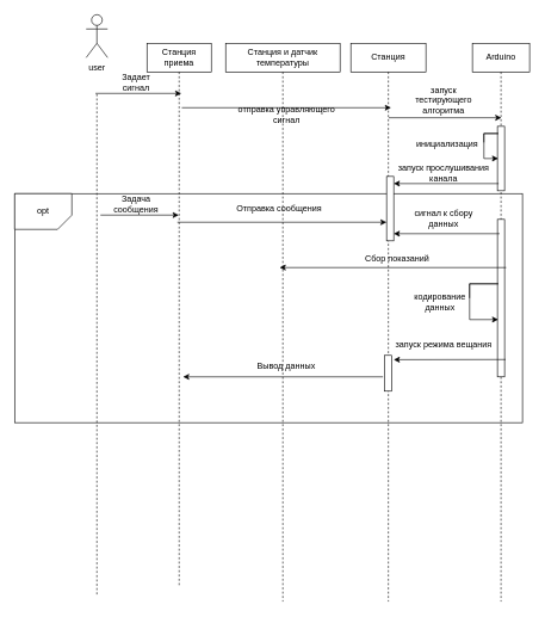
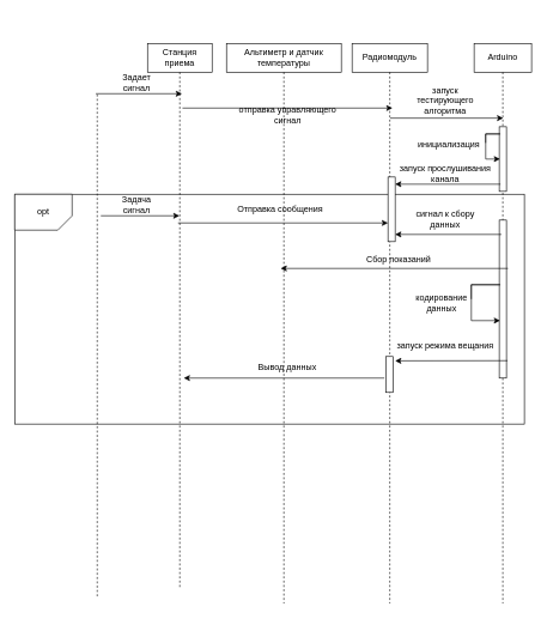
  <mxCell id="0" />
  <mxCell id="1" parent="0" />
  <mxCell id="2" value="" style="rounded=0;whiteSpace=wrap;html=1;fontSize=12;" vertex="1" parent="1"><mxGeometry x="20" y="270" width="710" height="320" as="geometry" /></mxCell>
  <mxCell id="3" value="" style="group;flipH=1;" connectable="0" vertex="1" parent="1"><mxGeometry x="205" y="60" width="535" height="780" as="geometry" /></mxCell>
  <mxCell id="4" value="Arduino" style="shape=umlLifeline;perimeter=lifelinePerimeter;whiteSpace=wrap;html=1;container=1;collapsible=0;recursiveResize=0;outlineConnect=0;" vertex="1" parent="3"><mxGeometry x="455" width="80" height="780" as="geometry" /></mxCell>
  <mxCell id="5" value="" style="rounded=0;whiteSpace=wrap;html=1;" vertex="1" parent="4"><mxGeometry x="35" y="116" width="10" height="90" as="geometry" /></mxCell>
  <mxCell id="6" value="" style="rounded=0;whiteSpace=wrap;html=1;" vertex="1" parent="4"><mxGeometry x="35" y="246" width="10" height="220" as="geometry" /></mxCell>
  <mxCell id="7" style="edgeStyle=orthogonalEdgeStyle;rounded=0;orthogonalLoop=1;jettySize=auto;html=1;exitX=1;exitY=0.25;exitDx=0;exitDy=0;" edge="1" parent="4"><mxGeometry relative="1" as="geometry"><mxPoint x="16" y="138.5" as="sourcePoint" /><mxPoint x="36.067" y="161" as="targetPoint" /><Array as="points"><mxPoint x="36.067" y="126" /><mxPoint x="16.067" y="126" /><mxPoint x="16.067" y="161" /><mxPoint x="36.067" y="161" /></Array></mxGeometry></mxCell>
  <mxCell id="8" style="edgeStyle=orthogonalEdgeStyle;rounded=0;orthogonalLoop=1;jettySize=auto;html=1;exitX=1;exitY=0.5;exitDx=0;exitDy=0;" edge="1" parent="4"><mxGeometry relative="1" as="geometry"><mxPoint x="-4" y="356" as="sourcePoint" /><mxPoint x="36.067" y="386" as="targetPoint" /><Array as="points"><mxPoint x="36.067" y="336" /><mxPoint x="-3.933" y="336" /><mxPoint x="-3.933" y="386" /><mxPoint x="36.067" y="386" /></Array></mxGeometry></mxCell>
- <mxCell id="9" value="Станция" style="shape=umlLifeline;perimeter=lifelinePerimeter;whiteSpace=wrap;html=1;container=1;collapsible=0;recursiveResize=0;outlineConnect=0;" vertex="1" parent="3"><mxGeometry x="285" width="105" height="780" as="geometry" /></mxCell>
+ <mxCell id="9" value="Радиомодуль" style="shape=umlLifeline;perimeter=lifelinePerimeter;whiteSpace=wrap;html=1;container=1;collapsible=0;recursiveResize=0;outlineConnect=0;" vertex="1" parent="3"><mxGeometry x="285" width="105" height="780" as="geometry" /></mxCell>
  <mxCell id="10" value="" style="rounded=0;whiteSpace=wrap;html=1;" vertex="1" parent="9"><mxGeometry x="47.5" y="436" width="10" height="50" as="geometry" /></mxCell>
  <mxCell id="11" value="Станция приема" style="shape=umlLifeline;perimeter=lifelinePerimeter;whiteSpace=wrap;html=1;container=1;collapsible=0;recursiveResize=0;outlineConnect=0;" vertex="1" parent="3"><mxGeometry width="90" height="760" as="geometry" /></mxCell>
  <mxCell id="12" value="инициализация" style="text;html=1;strokeColor=none;fillColor=none;align=center;verticalAlign=middle;whiteSpace=wrap;rounded=0;" vertex="1" parent="3"><mxGeometry x="370" y="126" width="100" height="30" as="geometry" /></mxCell>
- <mxCell id="13" value="Станция и датчик температуры" style="shape=umlLifeline;perimeter=lifelinePerimeter;whiteSpace=wrap;html=1;container=1;collapsible=0;recursiveResize=0;outlineConnect=0;" vertex="1" parent="3"><mxGeometry x="110" width="160" height="780" as="geometry" /></mxCell>
+ <mxCell id="13" value="Альтиметр и датчик температуры" style="shape=umlLifeline;perimeter=lifelinePerimeter;whiteSpace=wrap;html=1;container=1;collapsible=0;recursiveResize=0;outlineConnect=0;" vertex="1" parent="3"><mxGeometry x="110" width="160" height="780" as="geometry" /></mxCell>
  <mxCell id="14" value="" style="endArrow=classic;html=1;rounded=0;" edge="1" parent="13"><mxGeometry width="50" height="50" relative="1" as="geometry"><mxPoint x="-67.5" y="250.0" as="sourcePoint" /><mxPoint x="225" y="250.0" as="targetPoint" /></mxGeometry></mxCell>
  <mxCell id="15" value="Отправка сообщения" style="text;html=1;strokeColor=none;fillColor=none;align=center;verticalAlign=middle;whiteSpace=wrap;rounded=0;fontSize=12;" vertex="1" parent="13"><mxGeometry x="-20" y="216" width="190" height="30" as="geometry" /></mxCell>
  <mxCell id="16" value="запуск прослушивания канала" style="text;html=1;strokeColor=none;fillColor=none;align=center;verticalAlign=middle;whiteSpace=wrap;rounded=0;" vertex="1" parent="3"><mxGeometry x="350" y="166" width="130" height="30" as="geometry" /></mxCell>
  <mxCell id="17" value="" style="rounded=0;whiteSpace=wrap;html=1;" vertex="1" parent="3"><mxGeometry x="335" y="186" width="10" height="90" as="geometry" /></mxCell>
  <mxCell id="18" value="Сбор показаний" style="text;html=1;strokeColor=none;fillColor=none;align=center;verticalAlign=middle;whiteSpace=wrap;rounded=0;" vertex="1" parent="3"><mxGeometry x="290" y="286" width="120" height="30" as="geometry" /></mxCell>
  <mxCell id="19" value="" style="endArrow=classic;html=1;rounded=0;exitX=1.222;exitY=0.306;exitDx=0;exitDy=0;exitPerimeter=0;" edge="1" parent="3" source="6"><mxGeometry width="50" height="50" relative="1" as="geometry"><mxPoint x="490.0" y="318.144" as="sourcePoint" /><mxPoint x="185.5" y="313.32" as="targetPoint" /></mxGeometry></mxCell>
  <mxCell id="20" value="кодирование данных" style="text;html=1;strokeColor=none;fillColor=none;align=center;verticalAlign=middle;whiteSpace=wrap;rounded=0;" vertex="1" parent="3"><mxGeometry x="380" y="346" width="60" height="30" as="geometry" /></mxCell>
  <mxCell id="21" value="" style="endArrow=classic;html=1;rounded=0;exitX=1.148;exitY=0.89;exitDx=0;exitDy=0;exitPerimeter=0;" edge="1" parent="3" source="6"><mxGeometry width="50" height="50" relative="1" as="geometry"><mxPoint x="480.0" y="328.144" as="sourcePoint" /><mxPoint x="345" y="442" as="targetPoint" /></mxGeometry></mxCell>
  <mxCell id="22" value="запуск режима вещания" style="text;html=1;strokeColor=none;fillColor=none;align=center;verticalAlign=middle;whiteSpace=wrap;rounded=0;" vertex="1" parent="3"><mxGeometry x="345" y="406" width="140" height="30" as="geometry" /></mxCell>
  <mxCell id="23" value="Вывод данных" style="text;html=1;strokeColor=none;fillColor=none;align=center;verticalAlign=middle;whiteSpace=wrap;rounded=0;" vertex="1" parent="3"><mxGeometry x="130" y="436" width="130" height="30" as="geometry" /></mxCell>
  <mxCell id="24" value="" style="endArrow=classic;html=1;rounded=0;" edge="1" parent="3"><mxGeometry width="50" height="50" relative="1" as="geometry"><mxPoint x="330" y="466" as="sourcePoint" /><mxPoint x="50.5" y="466.001" as="targetPoint" /></mxGeometry></mxCell>
  <mxCell id="25" value="" style="endArrow=classic;html=1;rounded=0;" edge="1" parent="3"><mxGeometry width="50" height="50" relative="1" as="geometry"><mxPoint x="48.75" y="90" as="sourcePoint" /><mxPoint x="341.25" y="90" as="targetPoint" /></mxGeometry></mxCell>
  <mxCell id="26" value="" style="endArrow=classic;html=1;rounded=0;" edge="1" parent="3"><mxGeometry width="50" height="50" relative="1" as="geometry"><mxPoint x="338" y="104" as="sourcePoint" /><mxPoint x="495.5" y="104" as="targetPoint" /></mxGeometry></mxCell>
  <mxCell id="27" value="запуск тестирующего алгоритма" style="text;html=1;strokeColor=none;fillColor=none;align=center;verticalAlign=middle;whiteSpace=wrap;rounded=0;" vertex="1" parent="3"><mxGeometry x="355" y="65" width="120" height="30" as="geometry" /></mxCell>
  <mxCell id="28" value="сигнал к сбору данных" style="text;html=1;strokeColor=none;fillColor=none;align=center;verticalAlign=middle;whiteSpace=wrap;rounded=0;" vertex="1" parent="3"><mxGeometry x="370" y="230" width="90" height="30" as="geometry" /></mxCell>
  <mxCell id="29" value="" style="endArrow=classic;html=1;rounded=0;" edge="1" parent="3"><mxGeometry width="50" height="50" relative="1" as="geometry"><mxPoint x="491.75" y="196.001" as="sourcePoint" /><mxPoint x="345" y="196.001" as="targetPoint" /></mxGeometry></mxCell>
  <mxCell id="30" value="" style="endArrow=classic;html=1;rounded=0;exitX=1.148;exitY=0.89;exitDx=0;exitDy=0;exitPerimeter=0;" edge="1" parent="3"><mxGeometry width="50" height="50" relative="1" as="geometry"><mxPoint x="493.02" y="266.001" as="sourcePoint" /><mxPoint x="345" y="266.001" as="targetPoint" /></mxGeometry></mxCell>
  <mxCell id="31" value="отправка управляющего сигнал" style="text;html=1;strokeColor=none;fillColor=none;align=center;verticalAlign=middle;whiteSpace=wrap;rounded=0;" vertex="1" parent="3"><mxGeometry x="122.5" y="85" width="145" height="30" as="geometry" /></mxCell>
- <mxCell id="32" value="user" style="shape=umlActor;verticalLabelPosition=bottom;verticalAlign=top;html=1;outlineConnect=0;fontSize=12;" vertex="1" parent="1"><mxGeometry x="120" y="20" width="30" height="60" as="geometry" /></mxCell>
  <mxCell id="33" value="" style="endArrow=none;dashed=1;html=1;rounded=0;fontSize=12;" edge="1" parent="1"><mxGeometry width="50" height="50" relative="1" as="geometry"><mxPoint x="135" y="830" as="sourcePoint" /><mxPoint x="135" y="130" as="targetPoint" /></mxGeometry></mxCell>
  <mxCell id="34" value="" style="endArrow=classic;html=1;rounded=0;" edge="1" parent="1"><mxGeometry width="50" height="50" relative="1" as="geometry"><mxPoint x="133" y="130" as="sourcePoint" /><mxPoint x="253" y="130" as="targetPoint" /></mxGeometry></mxCell>
  <mxCell id="35" value="Задает сигнал" style="text;html=1;strokeColor=none;fillColor=none;align=center;verticalAlign=middle;whiteSpace=wrap;rounded=0;fontSize=12;" vertex="1" parent="1"><mxGeometry x="160" y="100" width="60" height="30" as="geometry" /></mxCell>
  <mxCell id="36" value="opt" style="shape=card;whiteSpace=wrap;html=1;fontSize=12;flipH=1;flipV=1;size=20;" vertex="1" parent="1"><mxGeometry x="20" y="270" width="80" height="50" as="geometry" /></mxCell>
  <mxCell id="37" value="" style="endArrow=classic;html=1;rounded=0;" edge="1" parent="1" target="11"><mxGeometry width="50" height="50" relative="1" as="geometry"><mxPoint x="140" y="300" as="sourcePoint" /><mxPoint x="390" y="300" as="targetPoint" /></mxGeometry></mxCell>
- <mxCell id="38" value="Задача сообщения" style="text;html=1;strokeColor=none;fillColor=none;align=center;verticalAlign=middle;whiteSpace=wrap;rounded=0;fontSize=12;" vertex="1" parent="1"><mxGeometry x="160" y="270" width="60" height="30" as="geometry" /></mxCell>
+ <mxCell id="38" value="Задача сигнал" style="text;html=1;strokeColor=none;fillColor=none;align=center;verticalAlign=middle;whiteSpace=wrap;rounded=0;fontSize=12;" vertex="1" parent="1"><mxGeometry x="160" y="270" width="60" height="30" as="geometry" /></mxCell>
